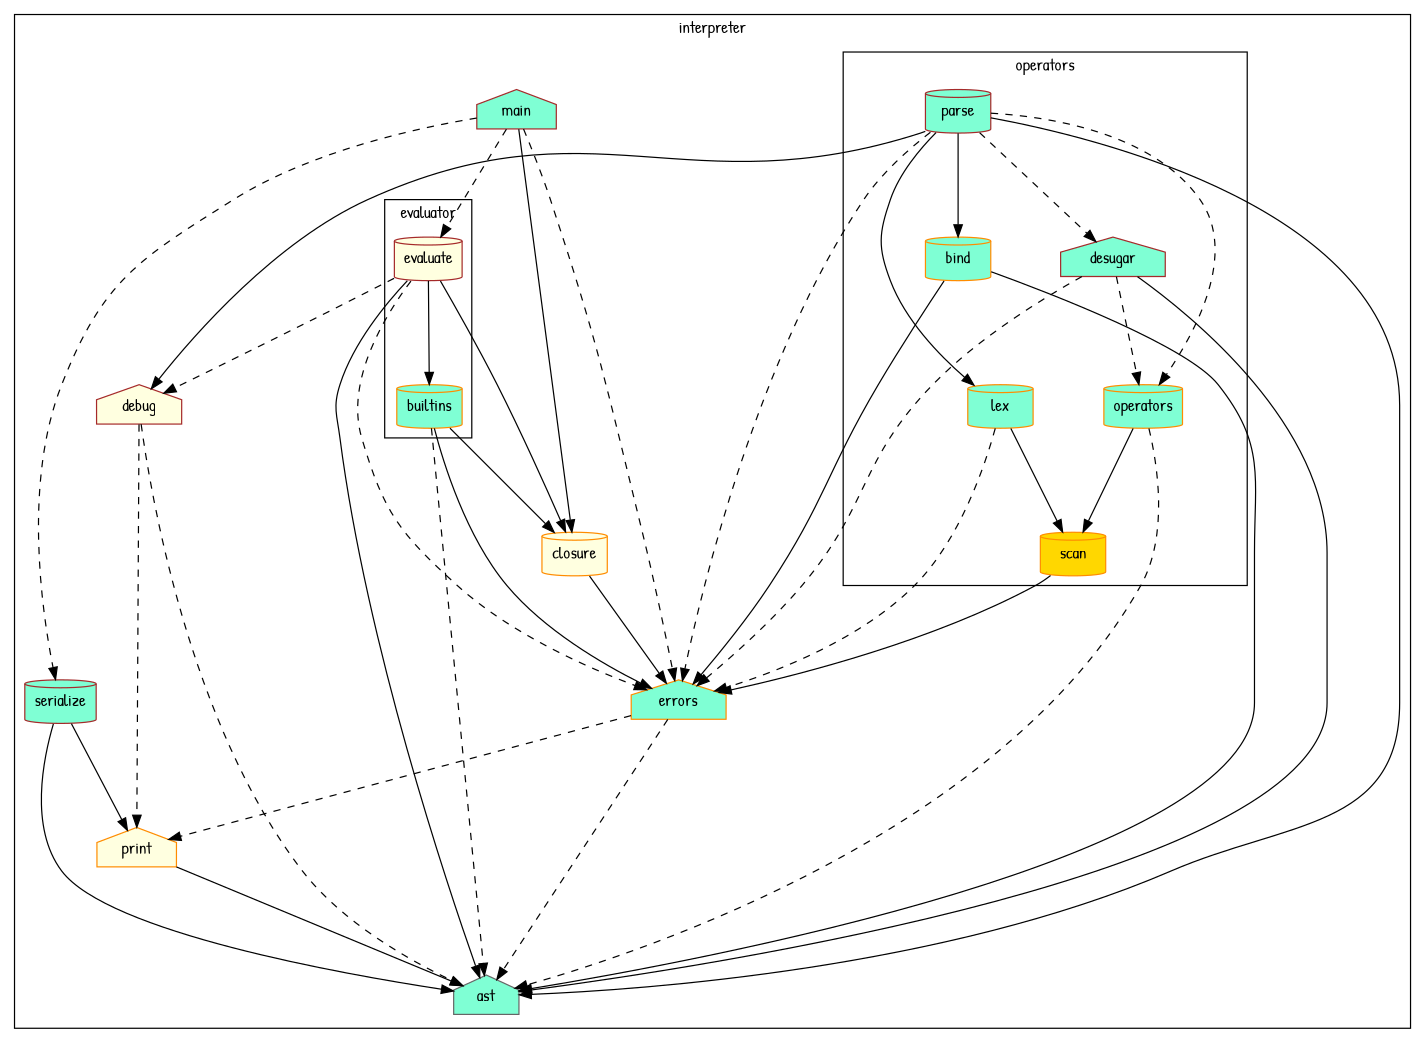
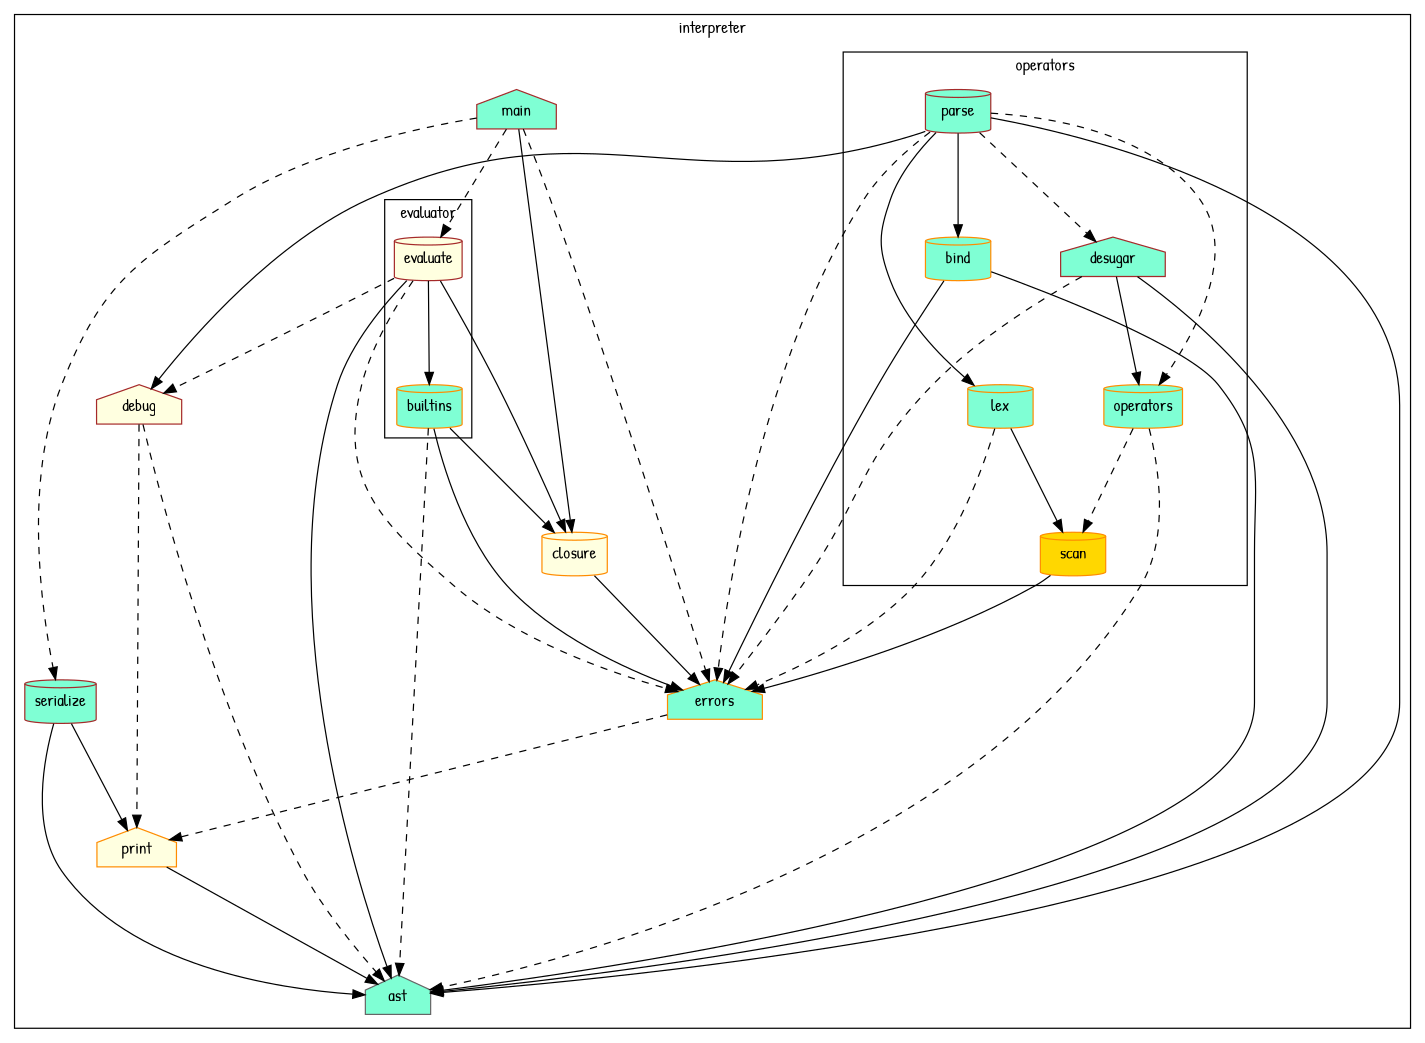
  digraph {
    fontname="Patrick Hand"
    mclimit=100
    nodesep=0.8
    ranksep=1.2
    node [color=darkorange fillcolor=aquamarine fontname="Patrick Hand" shape=cylinder style=filled]
    edge [fontname="Patrick Hand" style=solid]
    desugar [color=brown shape=house]
    bind
    operators
    parse [color=brown]
    lex
    scan [fillcolor=gold]
    evaluate [color=brown fillcolor=lightyellow]
    builtins
    ast [color=gray40 shape=house]
    print [fillcolor=lightyellow shape=house]
    debug [color=brown fillcolor=lightyellow shape=house]
    errors [shape=house]
    closure [fillcolor=lightyellow]
    serialize [color=brown]
    main [color=brown shape=house]
    subgraph cluster_1 {
      label=interpreter
      ast
      print
      debug
      errors
      closure
      serialize
      main
      subgraph cluster_2 {
        label=operators
        desugar
        bind
        operators
        parse
        lex
        scan
      }
      subgraph cluster_3 {
        label=evaluator
        evaluate
        builtins
      }
    }
-   desugar -> operators [style=dashed]
+   desugar -> operators
    desugar -> ast
    desugar -> errors [style=dashed]
    bind -> ast
    bind -> errors
-   operators -> scan
+   operators -> scan [style=dashed]
    operators -> ast [style=dashed]
    parse -> desugar [style=dashed]
    parse -> bind
    parse -> operators [style=dashed]
    parse -> lex
    parse -> ast
    parse -> debug
    parse -> errors [style=dashed]
    lex -> scan
    lex -> errors [style=dashed]
    scan -> errors
    evaluate -> builtins
    evaluate -> ast
    evaluate -> debug [style=dashed]
    evaluate -> errors [style=dashed]
    evaluate -> closure
    builtins -> ast [style=dashed]
    builtins -> errors
    builtins -> closure
    print -> ast
    debug -> ast [style=dashed]
    debug -> print [style=dashed]
-   errors -> ast [style=dashed]
    errors -> print [style=dashed]
    closure -> errors
    serialize -> ast
    serialize -> print
    main -> evaluate [style=dashed]
    main -> errors [style=dashed]
    main -> closure
    main -> serialize [style=dashed]
  }
